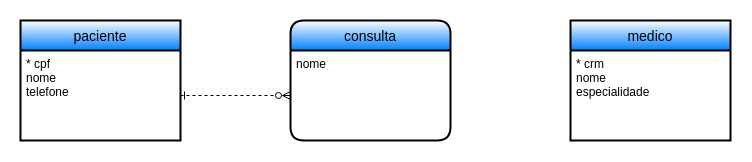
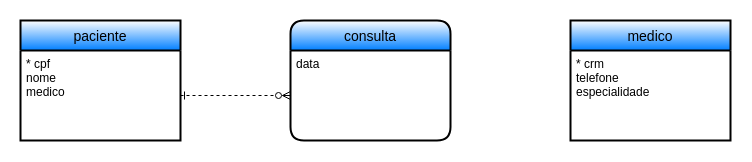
  <mxCell id="0" />
  <mxCell id="1" parent="0" />
  <mxCell id="2" value="paciente" style="swimlane;childLayout=stackLayout;horizontal=1;startSize=30;horizontalStack=0;rounded=0;fontSize=14;fontStyle=0;strokeWidth=2;resizeParent=0;resizeLast=1;shadow=0;dashed=0;align=center;gradientColor=#007FFF;" vertex="1" parent="1"><mxGeometry y="20" width="160" height="120" as="geometry" x="20" /></mxCell>
- <mxCell id="3" value="* cpf&#10;nome&#10;telefone" style="align=left;strokeColor=none;fillColor=none;spacingLeft=4;fontSize=12;verticalAlign=top;resizable=0;rotatable=0;part=1;" vertex="1" parent="2"><mxGeometry y="30" width="160" height="90" as="geometry" /></mxCell>
+ <mxCell id="3" value="* cpf&#10;nome&#10;medico" style="align=left;strokeColor=none;fillColor=none;spacingLeft=4;fontSize=12;verticalAlign=top;resizable=0;rotatable=0;part=1;" vertex="1" parent="2"><mxGeometry y="30" width="160" height="90" as="geometry" /></mxCell>
  <mxCell id="4" value="consulta" style="swimlane;childLayout=stackLayout;horizontal=1;startSize=30;horizontalStack=0;rounded=1;fontSize=14;fontStyle=0;strokeWidth=2;resizeParent=0;resizeLast=1;shadow=0;dashed=0;align=center;gradientColor=#007FFF;" vertex="1" parent="1"><mxGeometry x="290" y="20" width="160" height="120" as="geometry" /></mxCell>
- <mxCell id="5" value="nome" style="align=left;strokeColor=none;fillColor=none;spacingLeft=4;fontSize=12;verticalAlign=top;resizable=0;rotatable=0;part=1;" vertex="1" parent="4"><mxGeometry y="30" width="160" height="90" as="geometry" /></mxCell>
+ <mxCell id="5" value="data" style="align=left;strokeColor=none;fillColor=none;spacingLeft=4;fontSize=12;verticalAlign=top;resizable=0;rotatable=0;part=1;" vertex="1" parent="4"><mxGeometry y="30" width="160" height="90" as="geometry" /></mxCell>
  <mxCell id="6" value="medico" style="swimlane;childLayout=stackLayout;horizontal=1;startSize=30;horizontalStack=0;rounded=0;fontSize=14;fontStyle=0;strokeWidth=2;resizeParent=0;resizeLast=1;shadow=0;dashed=0;align=center;gradientColor=#007FFF;" vertex="1" parent="1"><mxGeometry x="570" y="20" width="160" height="120" as="geometry" /></mxCell>
- <mxCell id="7" value="* crm&#10;nome&#10;especialidade" style="align=left;strokeColor=none;fillColor=none;spacingLeft=4;fontSize=12;verticalAlign=top;resizable=0;rotatable=0;part=1;" vertex="1" parent="6"><mxGeometry y="30" width="160" height="90" as="geometry" /></mxCell>
+ <mxCell id="7" value="* crm&#10;telefone&#10;especialidade" style="align=left;strokeColor=none;fillColor=none;spacingLeft=4;fontSize=12;verticalAlign=top;resizable=0;rotatable=0;part=1;" vertex="1" parent="6"><mxGeometry y="30" width="160" height="90" as="geometry" /></mxCell>
  <mxCell id="8" style="edgeStyle=orthogonalEdgeStyle;rounded=0;orthogonalLoop=1;jettySize=auto;html=1;exitX=1;exitY=0.5;exitDx=0;exitDy=0;entryX=0;entryY=0.5;entryDx=0;entryDy=0;startArrow=ERone;startFill=0;endArrow=ERzeroToMany;endFill=0;dashed=1;" edge="1" parent="1" source="3" target="5"><mxGeometry relative="1" as="geometry" /></mxCell>
